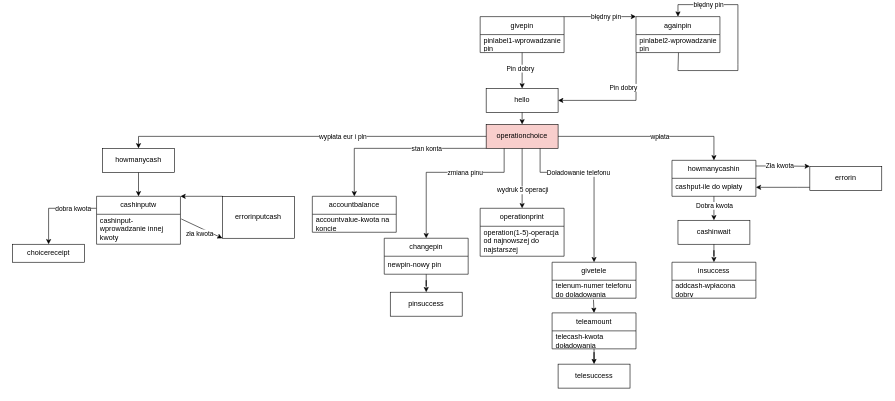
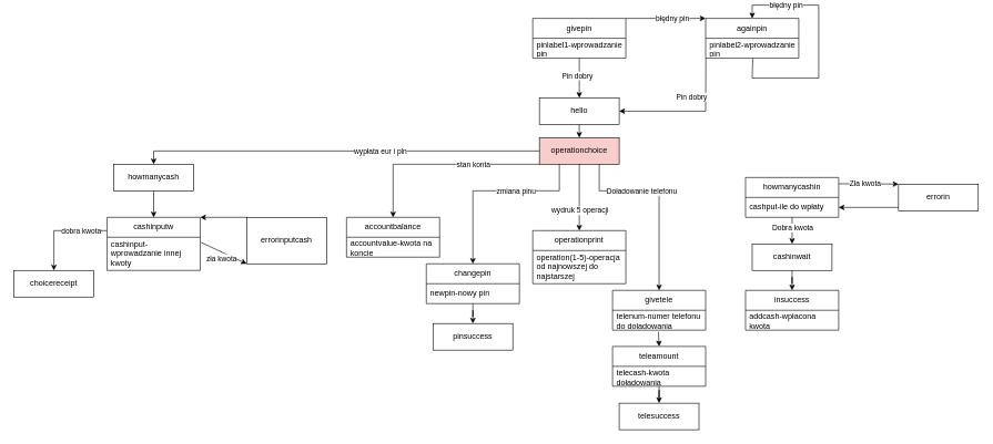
  <mxCell id="0" />
  <mxCell id="1" parent="0" />
  <mxCell id="2" value="hello" style="rounded=0;whiteSpace=wrap;html=1;" parent="1" vertex="1"><mxGeometry x="810" y="140" width="120" height="40" as="geometry" /></mxCell>
  <mxCell id="3" value="" style="endArrow=classic;html=1;rounded=0;exitX=0.5;exitY=1;exitDx=0;exitDy=0;" parent="1" source="2" target="6" edge="1"><mxGeometry width="50" height="50" relative="1" as="geometry"><mxPoint x="870" y="270" as="sourcePoint" /><mxPoint x="920" y="220" as="targetPoint" /></mxGeometry></mxCell>
  <mxCell id="4" value="" style="endArrow=classic;html=1;rounded=0;exitX=1;exitY=0;exitDx=0;exitDy=0;entryX=0;entryY=0;entryDx=0;entryDy=0;" parent="1" source="35" target="37" edge="1"><mxGeometry width="50" height="50" relative="1" as="geometry"><mxPoint x="910" y="230.21" as="sourcePoint" /><mxPoint x="1050" y="40.21" as="targetPoint" /></mxGeometry></mxCell>
  <mxCell id="5" value="błędny pin" style="edgeLabel;html=1;align=center;verticalAlign=middle;resizable=0;points=[];rotation=0;" parent="4" vertex="1" connectable="0"><mxGeometry x="0.454" y="2" relative="1" as="geometry"><mxPoint x="-18" y="2" as="offset" /></mxGeometry></mxCell>
  <mxCell id="6" value="operationchoice" style="rounded=0;whiteSpace=wrap;html=1;fillColor=#f8cecc;" parent="1" vertex="1"><mxGeometry x="810" y="200" width="120" height="40" as="geometry" /></mxCell>
  <mxCell id="7" value="" style="endArrow=classic;html=1;rounded=0;" parent="1" source="35" target="2" edge="1"><mxGeometry width="50" height="50" relative="1" as="geometry"><mxPoint x="870" y="270" as="sourcePoint" /><mxPoint x="920" y="220" as="targetPoint" /></mxGeometry></mxCell>
  <mxCell id="8" value="Pin dobry" style="edgeLabel;html=1;align=center;verticalAlign=middle;resizable=0;points=[];rotation=0;" parent="7" vertex="1" connectable="0"><mxGeometry x="0.412" y="-1" relative="1" as="geometry"><mxPoint x="-3" y="-16" as="offset" /></mxGeometry></mxCell>
  <mxCell id="9" value="" style="endArrow=classic;html=1;rounded=0;exitX=0.002;exitY=1.012;exitDx=0;exitDy=0;exitPerimeter=0;" parent="1" source="38" target="2" edge="1"><mxGeometry width="50" height="50" relative="1" as="geometry"><mxPoint x="870" y="270" as="sourcePoint" /><mxPoint x="940" y="210" as="targetPoint" /><Array as="points"><mxPoint x="1060" y="160" /></Array></mxGeometry></mxCell>
  <mxCell id="10" value="Pin dobry" style="edgeLabel;html=1;align=center;verticalAlign=middle;resizable=0;points=[];rotation=0;" parent="9" vertex="1" connectable="0"><mxGeometry x="-0.42" y="3" relative="1" as="geometry"><mxPoint x="-25" y="-3" as="offset" /></mxGeometry></mxCell>
  <mxCell id="11" value="" style="edgeStyle=orthogonalEdgeStyle;rounded=0;orthogonalLoop=1;jettySize=auto;html=1;entryX=0.5;entryY=0;entryDx=0;entryDy=0;" parent="1" source="12" target="41" edge="1"><mxGeometry relative="1" as="geometry" /></mxCell>
  <mxCell id="12" value="howmanycash" style="rounded=0;whiteSpace=wrap;html=1;" parent="1" vertex="1"><mxGeometry x="170" y="240" width="120" height="40" as="geometry" /></mxCell>
  <mxCell id="13" value="" style="endArrow=classic;html=1;rounded=0;entryX=0.5;entryY=0;entryDx=0;entryDy=0;exitX=0;exitY=0.5;exitDx=0;exitDy=0;" parent="1" source="6" target="12" edge="1"><mxGeometry width="50" height="50" relative="1" as="geometry"><mxPoint x="720" y="220" as="sourcePoint" /><mxPoint x="770" y="220" as="targetPoint" /><Array as="points"><mxPoint x="230" y="220" /></Array></mxGeometry></mxCell>
  <mxCell id="14" value="wypłata eur i pln" style="edgeLabel;html=1;align=center;verticalAlign=middle;resizable=0;points=[];rotation=0;" parent="13" vertex="1" connectable="0"><mxGeometry x="-0.388" y="-2" relative="1" as="geometry"><mxPoint x="-56" y="2" as="offset" /></mxGeometry></mxCell>
  <mxCell id="15" value="errorinputcash" style="rounded=0;whiteSpace=wrap;html=1;" parent="1" vertex="1"><mxGeometry x="370" y="320" width="120" height="70" as="geometry" /></mxCell>
  <mxCell id="16" value="" style="endArrow=classic;html=1;rounded=0;exitX=1.009;exitY=0.155;exitDx=0;exitDy=0;entryX=0;entryY=1;entryDx=0;entryDy=0;exitPerimeter=0;" parent="1" source="42" target="15" edge="1"><mxGeometry width="50" height="50" relative="1" as="geometry"><mxPoint x="460" y="450" as="sourcePoint" /><mxPoint x="530" y="520" as="targetPoint" /></mxGeometry></mxCell>
  <mxCell id="17" value="zła kwota" style="edgeLabel;html=1;align=center;verticalAlign=middle;resizable=0;points=[];rotation=0;" parent="16" vertex="1" connectable="0"><mxGeometry x="0.485" y="-3" relative="1" as="geometry"><mxPoint x="-19" y="-3" as="offset" /></mxGeometry></mxCell>
  <mxCell id="18" value="" style="endArrow=classic;html=1;rounded=0;entryX=1;entryY=0;entryDx=0;entryDy=0;exitX=0;exitY=0;exitDx=0;exitDy=0;" parent="1" source="15" target="41" edge="1"><mxGeometry width="50" height="50" relative="1" as="geometry"><mxPoint x="240" y="470" as="sourcePoint" /><mxPoint x="290" y="420" as="targetPoint" /></mxGeometry></mxCell>
- <mxCell id="19" value="choicereceipt" style="rounded=0;whiteSpace=wrap;html=1;" parent="1" vertex="1"><mxGeometry x="20" y="400" width="120" height="30" as="geometry" /></mxCell>
+ <mxCell id="19" value="choicereceipt" style="rounded=0;whiteSpace=wrap;html=1;" parent="1" vertex="1"><mxGeometry x="20" y="400" width="120" height="40" as="geometry" /></mxCell>
  <mxCell id="20" value="" style="endArrow=classic;html=1;rounded=0;exitX=0;exitY=0.25;exitDx=0;exitDy=0;entryX=0.5;entryY=0;entryDx=0;entryDy=0;" parent="1" source="41" target="19" edge="1"><mxGeometry width="50" height="50" relative="1" as="geometry"><mxPoint x="210" y="470" as="sourcePoint" /><mxPoint x="260" y="420" as="targetPoint" /><Array as="points"><mxPoint x="80" y="340" /></Array></mxGeometry></mxCell>
  <mxCell id="21" value="dobra kwota" style="edgeLabel;html=1;align=center;verticalAlign=middle;resizable=0;points=[];" parent="20" vertex="1" connectable="0"><mxGeometry x="0.452" y="-1" relative="1" as="geometry"><mxPoint x="41" y="-22" as="offset" /></mxGeometry></mxCell>
  <mxCell id="22" value="" style="endArrow=classic;html=1;rounded=0;exitX=0;exitY=1;exitDx=0;exitDy=0;entryX=0.5;entryY=0;entryDx=0;entryDy=0;" parent="1" source="6" target="43" edge="1"><mxGeometry width="50" height="50" relative="1" as="geometry"><mxPoint x="840" y="470" as="sourcePoint" /><mxPoint x="890" y="420" as="targetPoint" /><Array as="points"><mxPoint x="590" y="240" /></Array></mxGeometry></mxCell>
  <mxCell id="23" value="stan konta" style="edgeLabel;html=1;align=center;verticalAlign=middle;resizable=0;points=[];rotation=0;" parent="22" vertex="1" connectable="0"><mxGeometry x="-0.152" y="2" relative="1" as="geometry"><mxPoint x="27" y="-2" as="offset" /></mxGeometry></mxCell>
  <mxCell id="24" value="" style="endArrow=classic;html=1;rounded=0;exitX=0.25;exitY=1;exitDx=0;exitDy=0;entryX=0.5;entryY=0;entryDx=0;entryDy=0;" parent="1" source="6" target="46" edge="1"><mxGeometry width="50" height="50" relative="1" as="geometry"><mxPoint x="1062.96" y="320" as="sourcePoint" /><mxPoint x="1060" y="502" as="targetPoint" /><Array as="points"><mxPoint x="840" y="280" /><mxPoint x="710" y="280" /></Array></mxGeometry></mxCell>
  <mxCell id="25" value="zmiana pinu" style="edgeLabel;html=1;align=center;verticalAlign=middle;resizable=0;points=[];" parent="24" vertex="1" connectable="0"><mxGeometry x="-0.329" y="4" relative="1" as="geometry"><mxPoint x="-12" y="-4" as="offset" /></mxGeometry></mxCell>
  <mxCell id="26" value="pinsuccess" style="rounded=0;whiteSpace=wrap;html=1;" parent="1" vertex="1"><mxGeometry y="480" width="120" height="40" as="geometry" x="650" /></mxCell>
  <mxCell id="27" value="" style="endArrow=classic;html=1;rounded=0;exitX=0.5;exitY=1;exitDx=0;exitDy=0;entryX=0.5;entryY=0;entryDx=0;entryDy=0;" parent="1" source="6" target="48" edge="1"><mxGeometry width="50" height="50" relative="1" as="geometry"><mxPoint x="1080" y="322" as="sourcePoint" /><mxPoint x="1050" y="382" as="targetPoint" /></mxGeometry></mxCell>
  <mxCell id="28" value="wydruk 5 operacji" style="edgeLabel;html=1;align=center;verticalAlign=middle;resizable=0;points=[];" parent="27" vertex="1" connectable="0"><mxGeometry x="-0.311" y="2" relative="1" as="geometry"><mxPoint x="-2" y="35" as="offset" /></mxGeometry></mxCell>
  <mxCell id="29" value="" style="endArrow=classic;html=1;rounded=0;exitX=0.75;exitY=1;exitDx=0;exitDy=0;entryX=0.5;entryY=0;entryDx=0;entryDy=0;" parent="1" source="6" target="50" edge="1"><mxGeometry width="50" height="50" relative="1" as="geometry"><mxPoint x="890" y="380" as="sourcePoint" /><mxPoint x="940" y="330" as="targetPoint" /><Array as="points"><mxPoint x="900" y="280" /><mxPoint x="990" y="280" /></Array></mxGeometry></mxCell>
  <mxCell id="30" value="Doładowanie telefonu" style="edgeLabel;html=1;align=center;verticalAlign=middle;resizable=0;points=[];" parent="29" vertex="1" connectable="0"><mxGeometry x="-0.236" y="4" relative="1" as="geometry"><mxPoint x="-4" y="4" as="offset" /></mxGeometry></mxCell>
  <mxCell id="31" value="telesuccess" style="rounded=0;whiteSpace=wrap;html=1;" parent="1" vertex="1"><mxGeometry x="930" y="600" width="120" height="40" as="geometry" /></mxCell>
  <mxCell id="32" value="" style="endArrow=classic;html=1;rounded=0;exitX=0.493;exitY=1.084;exitDx=0;exitDy=0;entryX=0.5;entryY=0;entryDx=0;entryDy=0;exitPerimeter=0;" parent="1" source="51" target="53" edge="1"><mxGeometry width="50" height="50" relative="1" as="geometry"><mxPoint x="990" y="520" as="sourcePoint" /><mxPoint x="1040" y="470" as="targetPoint" /></mxGeometry></mxCell>
- <mxCell id="33" value="" style="endArrow=classic;html=1;rounded=0;exitX=1;exitY=0.5;exitDx=0;exitDy=0;entryX=0.5;entryY=0;entryDx=0;entryDy=0;" parent="1" source="6" target="59" edge="1"><mxGeometry width="50" height="50" relative="1" as="geometry"><mxPoint x="1060" y="430" as="sourcePoint" /><mxPoint x="1190" y="280" as="targetPoint" /><Array as="points"><mxPoint x="1190" y="220" /></Array></mxGeometry></mxCell>
- <mxCell id="34" value="wpłata" style="edgeLabel;html=1;align=center;verticalAlign=middle;resizable=0;points=[];" parent="33" vertex="1" connectable="0"><mxGeometry x="0.171" y="-3" relative="1" as="geometry"><mxPoint x="-7" y="-3" as="offset" /></mxGeometry></mxCell>
  <mxCell id="35" value="givepin" style="swimlane;fontStyle=0;childLayout=stackLayout;horizontal=1;startSize=30;horizontalStack=0;resizeParent=1;resizeParentMax=0;resizeLast=0;collapsible=1;marginBottom=0;whiteSpace=wrap;html=1;" parent="1" vertex="1"><mxGeometry x="800" y="20.21" width="140" height="60" as="geometry"><mxRectangle x="-40" y="80" width="60" height="30" as="alternateBounds" /></mxGeometry></mxCell>
  <mxCell id="36" value="pinlabel1-wprowadzanie pin" style="text;strokeColor=none;fillColor=none;align=left;verticalAlign=middle;spacingLeft=4;spacingRight=4;overflow=hidden;points=[[0,0.5],[1,0.5]];portConstraint=eastwest;rotatable=0;whiteSpace=wrap;html=1;" parent="35" vertex="1"><mxGeometry y="30" width="140" height="30" as="geometry" /></mxCell>
  <mxCell id="37" value="againpin" style="swimlane;fontStyle=0;childLayout=stackLayout;horizontal=1;startSize=30;horizontalStack=0;resizeParent=1;resizeParentMax=0;resizeLast=0;collapsible=1;marginBottom=0;whiteSpace=wrap;html=1;" parent="1" vertex="1"><mxGeometry x="1060" y="20.21" width="140" height="60" as="geometry" /></mxCell>
  <mxCell id="38" value="pinlabel2-wprowadzanie pin" style="text;strokeColor=none;fillColor=none;align=left;verticalAlign=middle;spacingLeft=4;spacingRight=4;overflow=hidden;points=[[0,0.5],[1,0.5]];portConstraint=eastwest;rotatable=0;whiteSpace=wrap;html=1;" parent="37" vertex="1"><mxGeometry y="30" width="140" height="30" as="geometry" /></mxCell>
  <mxCell id="39" value="" style="endArrow=classic;html=1;rounded=0;exitX=0.506;exitY=1.012;exitDx=0;exitDy=0;entryX=0.5;entryY=0;entryDx=0;entryDy=0;exitPerimeter=0;" parent="37" source="38" target="37" edge="1"><mxGeometry width="50" height="50" relative="1" as="geometry"><mxPoint x="-390" y="210" as="sourcePoint" /><mxPoint x="-260" y="60" as="targetPoint" /><Array as="points"><mxPoint x="70" y="90" /><mxPoint x="170" y="90" /><mxPoint x="170" y="80" /><mxPoint x="170" y="-20" /><mxPoint x="70" y="-20" /></Array></mxGeometry></mxCell>
  <mxCell id="40" value="błędny pin" style="edgeLabel;html=1;align=center;verticalAlign=middle;resizable=0;points=[];" parent="39" vertex="1" connectable="0"><mxGeometry x="-0.027" y="1" relative="1" as="geometry"><mxPoint x="-49" y="-65" as="offset" /></mxGeometry></mxCell>
  <mxCell id="41" value="cashinputw" style="swimlane;fontStyle=0;childLayout=stackLayout;horizontal=1;startSize=30;horizontalStack=0;resizeParent=1;resizeParentMax=0;resizeLast=0;collapsible=1;marginBottom=0;whiteSpace=wrap;html=1;" parent="1" vertex="1"><mxGeometry x="160" y="320" width="140" height="80" as="geometry" /></mxCell>
  <mxCell id="42" value="cashinput-wprowadzanie innej kwoty" style="text;strokeColor=none;fillColor=none;align=left;verticalAlign=middle;spacingLeft=4;spacingRight=4;overflow=hidden;points=[[0,0.5],[1,0.5]];portConstraint=eastwest;rotatable=0;whiteSpace=wrap;html=1;" parent="41" vertex="1"><mxGeometry y="30" width="140" height="50" as="geometry" /></mxCell>
  <mxCell id="43" value="accountbalance" style="swimlane;fontStyle=0;childLayout=stackLayout;horizontal=1;startSize=30;horizontalStack=0;resizeParent=1;resizeParentMax=0;resizeLast=0;collapsible=1;marginBottom=0;whiteSpace=wrap;html=1;" parent="1" vertex="1"><mxGeometry x="520" y="320" width="140" height="60" as="geometry" /></mxCell>
  <mxCell id="44" value="accountvalue-kwota na koncie" style="text;strokeColor=none;fillColor=none;align=left;verticalAlign=middle;spacingLeft=4;spacingRight=4;overflow=hidden;points=[[0,0.5],[1,0.5]];portConstraint=eastwest;rotatable=0;whiteSpace=wrap;html=1;" parent="43" vertex="1"><mxGeometry y="30" width="140" height="30" as="geometry" /></mxCell>
  <mxCell id="45" value="" style="edgeStyle=orthogonalEdgeStyle;rounded=0;orthogonalLoop=1;jettySize=auto;html=1;" parent="1" source="46" target="26" edge="1"><mxGeometry relative="1" as="geometry" /></mxCell>
  <mxCell id="46" value="changepin" style="swimlane;fontStyle=0;childLayout=stackLayout;horizontal=1;startSize=30;horizontalStack=0;resizeParent=1;resizeParentMax=0;resizeLast=0;collapsible=1;marginBottom=0;whiteSpace=wrap;html=1;" parent="1" vertex="1"><mxGeometry x="640" y="390" width="140" height="60" as="geometry" /></mxCell>
  <mxCell id="47" value="newpin-nowy pin" style="text;strokeColor=none;fillColor=none;align=left;verticalAlign=middle;spacingLeft=4;spacingRight=4;overflow=hidden;points=[[0,0.5],[1,0.5]];portConstraint=eastwest;rotatable=0;whiteSpace=wrap;html=1;" parent="46" vertex="1"><mxGeometry y="30" width="140" height="30" as="geometry" /></mxCell>
  <mxCell id="48" value="operationprint" style="swimlane;fontStyle=0;childLayout=stackLayout;horizontal=1;startSize=30;horizontalStack=0;resizeParent=1;resizeParentMax=0;resizeLast=0;collapsible=1;marginBottom=0;whiteSpace=wrap;html=1;" parent="1" vertex="1"><mxGeometry x="800" y="340" width="140" height="80" as="geometry" /></mxCell>
  <mxCell id="49" value="operation(1-5)-operacja od najnowszej do najstarszej" style="text;strokeColor=none;fillColor=none;align=left;verticalAlign=middle;spacingLeft=4;spacingRight=4;overflow=hidden;points=[[0,0.5],[1,0.5]];portConstraint=eastwest;rotatable=0;whiteSpace=wrap;html=1;" parent="48" vertex="1"><mxGeometry y="30" width="140" height="50" as="geometry" /></mxCell>
  <mxCell id="50" value="givetele" style="swimlane;fontStyle=0;childLayout=stackLayout;horizontal=1;startSize=30;horizontalStack=0;resizeParent=1;resizeParentMax=0;resizeLast=0;collapsible=1;marginBottom=0;whiteSpace=wrap;html=1;" parent="1" vertex="1"><mxGeometry x="920" y="430" width="140" height="60" as="geometry" /></mxCell>
  <mxCell id="51" value="telenum-numer telefonu do doladowania" style="text;strokeColor=none;fillColor=none;align=left;verticalAlign=middle;spacingLeft=4;spacingRight=4;overflow=hidden;points=[[0,0.5],[1,0.5]];portConstraint=eastwest;rotatable=0;whiteSpace=wrap;html=1;" parent="50" vertex="1"><mxGeometry y="30" width="140" height="30" as="geometry" /></mxCell>
  <mxCell id="52" value="" style="edgeStyle=orthogonalEdgeStyle;rounded=0;orthogonalLoop=1;jettySize=auto;html=1;" parent="1" source="53" target="31" edge="1"><mxGeometry relative="1" as="geometry" /></mxCell>
  <mxCell id="53" value="teleamount" style="swimlane;fontStyle=0;childLayout=stackLayout;horizontal=1;startSize=30;horizontalStack=0;resizeParent=1;resizeParentMax=0;resizeLast=0;collapsible=1;marginBottom=0;whiteSpace=wrap;html=1;" parent="1" vertex="1"><mxGeometry x="920" y="514.5" width="140" height="60" as="geometry" /></mxCell>
  <mxCell id="54" value="telecash-kwota doładowania" style="text;strokeColor=none;fillColor=none;align=left;verticalAlign=middle;spacingLeft=4;spacingRight=4;overflow=hidden;points=[[0,0.5],[1,0.5]];portConstraint=eastwest;rotatable=0;whiteSpace=wrap;html=1;" parent="53" vertex="1"><mxGeometry y="30" width="140" height="30" as="geometry" /></mxCell>
  <mxCell id="55" value="" style="edgeStyle=orthogonalEdgeStyle;rounded=0;orthogonalLoop=1;jettySize=auto;html=1;exitX=0.987;exitY=0.157;exitDx=0;exitDy=0;exitPerimeter=0;entryX=0;entryY=0;entryDx=0;entryDy=0;" parent="1" source="59" target="62" edge="1"><mxGeometry relative="1" as="geometry"><Array as="points"><mxPoint x="1305" y="269" /><mxPoint x="1350" y="270" /></Array></mxGeometry></mxCell>
  <mxCell id="56" value="Zła kwota" style="edgeLabel;html=1;align=center;verticalAlign=middle;resizable=0;points=[];" parent="55" vertex="1" connectable="0"><mxGeometry x="0.236" relative="1" as="geometry"><mxPoint x="-16" as="offset" /></mxGeometry></mxCell>
  <mxCell id="57" value="" style="edgeStyle=orthogonalEdgeStyle;rounded=0;orthogonalLoop=1;jettySize=auto;html=1;" parent="1" source="59" target="63" edge="1"><mxGeometry relative="1" as="geometry" /></mxCell>
  <mxCell id="58" value="Dobra kwota" style="edgeLabel;html=1;align=center;verticalAlign=middle;resizable=0;points=[];" parent="57" vertex="1" connectable="0"><mxGeometry x="-0.243" relative="1" as="geometry"><mxPoint as="offset" /></mxGeometry></mxCell>
  <mxCell id="59" value="howmanycashin" style="swimlane;fontStyle=0;childLayout=stackLayout;horizontal=1;startSize=30;horizontalStack=0;resizeParent=1;resizeParentMax=0;resizeLast=0;collapsible=1;marginBottom=0;whiteSpace=wrap;html=1;" parent="1" vertex="1"><mxGeometry x="1120" y="260" width="140" height="60" as="geometry" /></mxCell>
  <mxCell id="60" value="cashput-ile do wpłaty" style="text;strokeColor=none;fillColor=none;align=left;verticalAlign=middle;spacingLeft=4;spacingRight=4;overflow=hidden;points=[[0,0.5],[1,0.5]];portConstraint=eastwest;rotatable=0;whiteSpace=wrap;html=1;" parent="59" vertex="1"><mxGeometry y="30" width="140" height="30" as="geometry" /></mxCell>
  <mxCell id="61" value="" style="edgeStyle=orthogonalEdgeStyle;rounded=0;orthogonalLoop=1;jettySize=auto;html=1;" parent="1" source="62" target="60" edge="1"><mxGeometry relative="1" as="geometry"><Array as="points"><mxPoint x="1330" y="305" /><mxPoint x="1330" y="305" /></Array></mxGeometry></mxCell>
  <mxCell id="62" value="errorin" style="whiteSpace=wrap;html=1;fontStyle=0;startSize=30;" parent="1" vertex="1"><mxGeometry x="1350" y="270" width="120" height="40" as="geometry" /></mxCell>
  <mxCell id="63" value="cashinwait" style="whiteSpace=wrap;html=1;fontStyle=0;startSize=30;" parent="1" vertex="1"><mxGeometry x="1130" y="360" width="120" height="40" as="geometry" /></mxCell>
  <mxCell id="64" value="" style="edgeStyle=orthogonalEdgeStyle;rounded=0;orthogonalLoop=1;jettySize=auto;html=1;endArrow=none;endFill=0;startArrow=classic;startFill=1;" parent="1" source="65" target="63" edge="1"><mxGeometry relative="1" as="geometry" /></mxCell>
  <mxCell id="65" value="insuccess" style="swimlane;fontStyle=0;childLayout=stackLayout;horizontal=1;startSize=30;horizontalStack=0;resizeParent=1;resizeParentMax=0;resizeLast=0;collapsible=1;marginBottom=0;whiteSpace=wrap;html=1;" parent="1" vertex="1"><mxGeometry x="1120" y="430" width="140" height="60" as="geometry" /></mxCell>
- <mxCell id="66" value="addcash-wpłacona dobry" style="text;strokeColor=none;fillColor=none;align=left;verticalAlign=middle;spacingLeft=4;spacingRight=4;overflow=hidden;points=[[0,0.5],[1,0.5]];portConstraint=eastwest;rotatable=0;whiteSpace=wrap;html=1;" parent="65" vertex="1"><mxGeometry y="30" width="140" height="30" as="geometry" /></mxCell>
+ <mxCell id="66" value="addcash-wpłacona kwota" style="text;strokeColor=none;fillColor=none;align=left;verticalAlign=middle;spacingLeft=4;spacingRight=4;overflow=hidden;points=[[0,0.5],[1,0.5]];portConstraint=eastwest;rotatable=0;whiteSpace=wrap;html=1;" parent="65" vertex="1"><mxGeometry y="30" width="140" height="30" as="geometry" /></mxCell>
